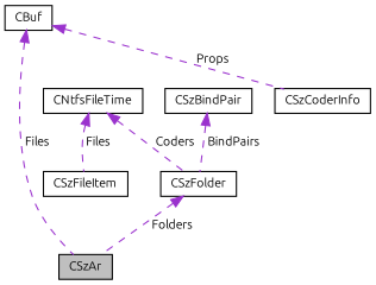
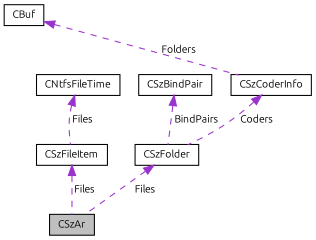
  digraph {
    fontname=Ubuntu
    node [color=black fillcolor=white fontname=Ubuntu fontsize=10 shape=record style=filled]
    edge [color=darkorchid3 dir=back fontname=Ubuntu fontsize=10 labelfontname=Helvetica labelfontsize=10 style=dashed]
    n1 [fillcolor=grey75 fontcolor=black height=0.2 label=CSzAr width=0.4]
    n2 [height=0.2 label=CSzFileItem width=0.4]
    n3 [height=0.2 label=CNtfsFileTime width=0.4]
    n4 [height=0.2 label=CSzFolder width=0.4]
    n5 [height=0.2 label=CSzCoderInfo width=0.4]
    n6 [height=0.2 label=CBuf width=0.4]
    n7 [height=0.2 label=CSzBindPair width=0.4]
-   n6 -> n1 [label=" Files"]
+   n2 -> n1 [label=" Files"]
    n3 -> n2 [label=" Files"]
-   n4 -> n1 [label=" Folders"]
-   n3 -> n4 [label=" Coders"]
-   n6 -> n5 [label=" Props"]
+   n4 -> n1 [label=" Files"]
+   n5 -> n4 [label=" Coders"]
+   n6 -> n5 [label=" Folders"]
    n7 -> n4 [label=" BindPairs"]
  }
